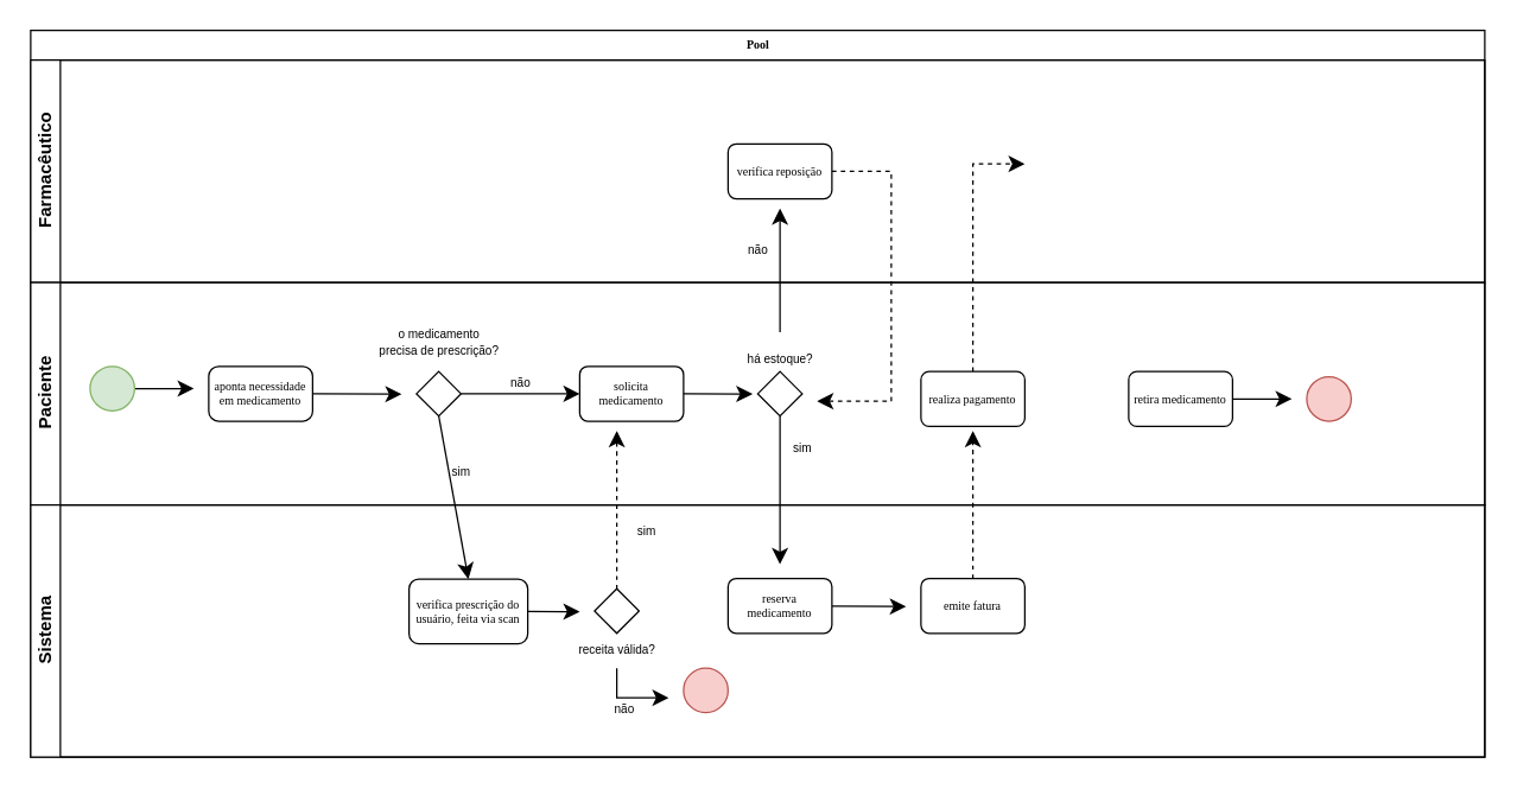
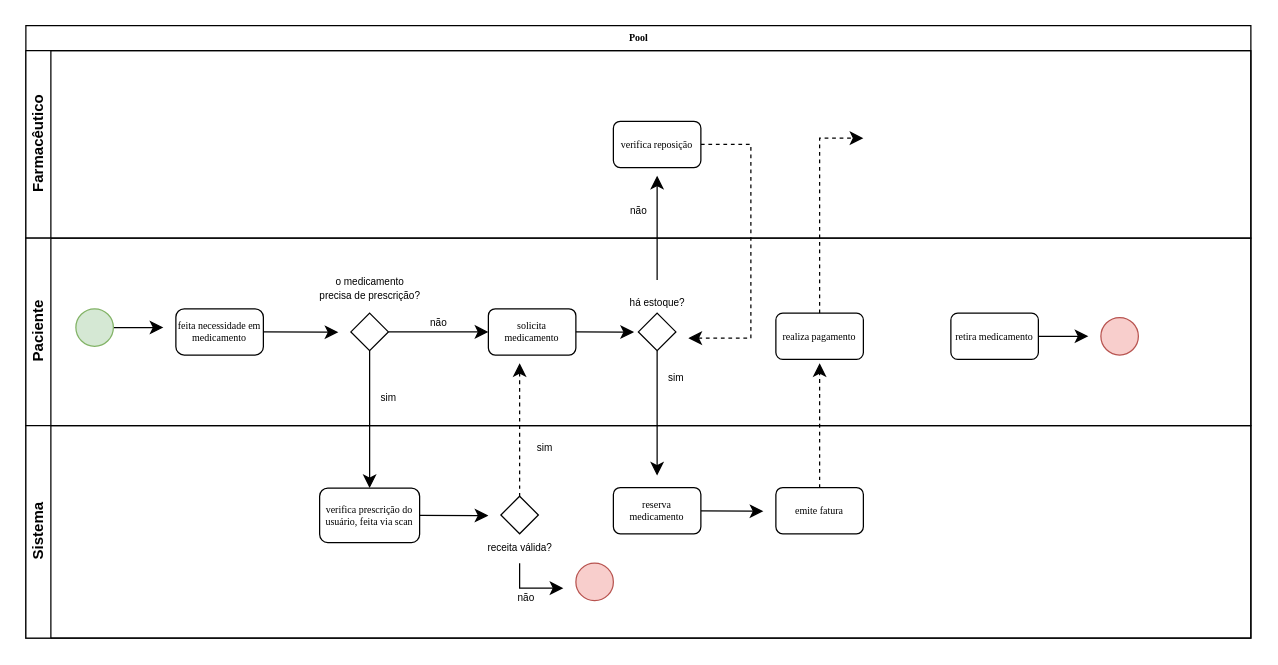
  <mxCell id="0" />
  <mxCell id="1" parent="0" />
  <mxCell id="2" value="Pool" style="swimlane;html=1;childLayout=stackLayout;horizontal=1;startSize=20;horizontalStack=0;rounded=0;shadow=0;labelBackgroundColor=none;strokeWidth=1;fontFamily=Verdana;fontSize=8;align=center;" parent="1" vertex="1"><mxGeometry x="20" y="20" width="980" height="490" as="geometry" /></mxCell>
  <mxCell id="3" value="Farmacêutico" style="swimlane;html=1;startSize=20;horizontal=0;" parent="2" vertex="1"><mxGeometry y="20" width="980" height="150" as="geometry" /></mxCell>
  <mxCell id="4" style="edgeStyle=none;curved=0;rounded=0;orthogonalLoop=1;jettySize=auto;html=1;fontSize=12;startSize=8;endSize=8;dashed=1;" edge="1" parent="3" source="5"><mxGeometry relative="1" as="geometry"><mxPoint x="530" y="230" as="targetPoint" /><Array as="points"><mxPoint x="580" y="75" /><mxPoint x="580" y="150" /><mxPoint x="580" y="230" /></Array></mxGeometry></mxCell>
  <mxCell id="5" value="verifica reposição" style="rounded=1;whiteSpace=wrap;html=1;shadow=0;labelBackgroundColor=none;strokeWidth=1;fontFamily=Verdana;fontSize=8;align=center;" vertex="1" parent="3"><mxGeometry x="470" y="56.5" width="70" height="37" as="geometry" /></mxCell>
  <mxCell id="6" value="&lt;span style=&quot;font-size: 8px;&quot;&gt;não&lt;/span&gt;" style="text;html=1;align=center;verticalAlign=middle;resizable=0;points=[];autosize=1;strokeColor=none;fillColor=none;fontSize=16;" vertex="1" parent="3"><mxGeometry x="470" y="110" width="40" height="30" as="geometry" /></mxCell>
  <mxCell id="7" value="Paciente" style="swimlane;html=1;startSize=20;horizontal=0;" parent="2" vertex="1"><mxGeometry y="170" width="980" height="150" as="geometry" /></mxCell>
  <mxCell id="8" style="edgeStyle=none;curved=1;rounded=0;orthogonalLoop=1;jettySize=auto;html=1;fontSize=12;startSize=8;endSize=8;" edge="1" parent="7" source="9"><mxGeometry relative="1" as="geometry"><mxPoint x="110" y="71.5" as="targetPoint" /></mxGeometry></mxCell>
  <mxCell id="9" value="" style="ellipse;whiteSpace=wrap;html=1;rounded=0;shadow=0;labelBackgroundColor=none;strokeWidth=1;fontFamily=Verdana;fontSize=8;align=center;fillColor=#d5e8d4;strokeColor=#82b366;" parent="7" vertex="1"><mxGeometry x="40" y="56.5" width="30" height="30" as="geometry" /></mxCell>
  <mxCell id="10" style="edgeStyle=none;curved=1;rounded=0;orthogonalLoop=1;jettySize=auto;html=1;exitX=1;exitY=0.5;exitDx=0;exitDy=0;fontSize=12;startSize=8;endSize=8;" edge="1" parent="7" source="11"><mxGeometry relative="1" as="geometry"><mxPoint x="250" y="75.286" as="targetPoint" /></mxGeometry></mxCell>
- <mxCell id="11" value="aponta necessidade em medicamento" style="rounded=1;whiteSpace=wrap;html=1;shadow=0;labelBackgroundColor=none;strokeWidth=1;fontFamily=Verdana;fontSize=8;align=center;arcSize=18;" vertex="1" parent="7"><mxGeometry x="120" y="56.5" width="70" height="37" as="geometry" /></mxCell>
+ <mxCell id="11" value="feita necessidade em medicamento" style="rounded=1;whiteSpace=wrap;html=1;shadow=0;labelBackgroundColor=none;strokeWidth=1;fontFamily=Verdana;fontSize=8;align=center;arcSize=18;" vertex="1" parent="7"><mxGeometry x="120" y="56.5" width="70" height="37" as="geometry" /></mxCell>
  <mxCell id="12" value="solicita medicamento" style="rounded=1;whiteSpace=wrap;html=1;shadow=0;labelBackgroundColor=none;strokeWidth=1;fontFamily=Verdana;fontSize=8;align=center;" vertex="1" parent="7"><mxGeometry x="370" y="56.5" width="70" height="37" as="geometry" /></mxCell>
  <mxCell id="13" style="edgeStyle=none;curved=1;rounded=0;orthogonalLoop=1;jettySize=auto;html=1;exitX=1;exitY=0.5;exitDx=0;exitDy=0;exitPerimeter=0;entryX=0;entryY=0.5;entryDx=0;entryDy=0;fontSize=12;startSize=8;endSize=8;" edge="1" parent="7" source="14" target="12"><mxGeometry relative="1" as="geometry" /></mxCell>
  <mxCell id="14" value="" style="strokeWidth=1;html=1;shape=mxgraph.flowchart.decision;whiteSpace=wrap;rounded=1;shadow=0;labelBackgroundColor=none;fontFamily=Verdana;fontSize=8;align=center;" vertex="1" parent="7"><mxGeometry x="260" y="60.0" width="30" height="30" as="geometry" /></mxCell>
  <mxCell id="15" value="&lt;font style=&quot;font-size: 8px;&quot;&gt;o medicamento&lt;/font&gt;&lt;div style=&quot;font-size: 8px;&quot;&gt;&lt;font style=&quot;font-size: 8px;&quot;&gt;precisa de prescrição?&lt;/font&gt;&lt;/div&gt;" style="text;html=1;align=center;verticalAlign=middle;resizable=0;points=[];autosize=1;strokeColor=none;fillColor=none;fontSize=16;" vertex="1" parent="7"><mxGeometry x="225" y="16.5" width="100" height="40" as="geometry" /></mxCell>
  <mxCell id="16" style="edgeStyle=none;curved=0;rounded=0;orthogonalLoop=1;jettySize=auto;html=1;fontSize=12;startSize=8;endSize=8;dashed=1;" edge="1" parent="7" source="17"><mxGeometry relative="1" as="geometry"><mxPoint x="670" y="-80" as="targetPoint" /><Array as="points"><mxPoint x="635" y="-80" /><mxPoint x="660" y="-80" /></Array></mxGeometry></mxCell>
  <mxCell id="17" value="realiza pagamento" style="rounded=1;whiteSpace=wrap;html=1;shadow=0;labelBackgroundColor=none;strokeWidth=1;fontFamily=Verdana;fontSize=8;align=center;" vertex="1" parent="7"><mxGeometry x="600" y="60" width="70" height="37" as="geometry" /></mxCell>
  <mxCell id="18" style="edgeStyle=none;curved=1;rounded=0;orthogonalLoop=1;jettySize=auto;html=1;fontSize=12;startSize=8;endSize=8;" edge="1" parent="7" source="19"><mxGeometry relative="1" as="geometry"><mxPoint x="850.0" y="78.5" as="targetPoint" /></mxGeometry></mxCell>
  <mxCell id="19" value="retira medicamento" style="rounded=1;whiteSpace=wrap;html=1;shadow=0;labelBackgroundColor=none;strokeWidth=1;fontFamily=Verdana;fontSize=8;align=center;" vertex="1" parent="7"><mxGeometry x="740" y="60" width="70" height="37" as="geometry" /></mxCell>
  <mxCell id="20" value="&lt;span style=&quot;font-size: 8px;&quot;&gt;não&lt;/span&gt;" style="text;html=1;align=center;verticalAlign=middle;resizable=0;points=[];autosize=1;strokeColor=none;fillColor=none;fontSize=16;" vertex="1" parent="7"><mxGeometry x="310" y="50" width="40" height="30" as="geometry" /></mxCell>
  <mxCell id="21" value="&lt;span style=&quot;font-size: 8px;&quot;&gt;sim&lt;/span&gt;" style="text;html=1;align=center;verticalAlign=middle;resizable=0;points=[];autosize=1;strokeColor=none;fillColor=none;fontSize=16;" vertex="1" parent="7"><mxGeometry x="270" y="110" width="40" height="30" as="geometry" /></mxCell>
  <mxCell id="22" style="edgeStyle=none;curved=1;rounded=0;orthogonalLoop=1;jettySize=auto;html=1;fontSize=12;startSize=8;endSize=8;" edge="1" parent="7" source="23"><mxGeometry relative="1" as="geometry"><mxPoint x="505" y="190" as="targetPoint" /></mxGeometry></mxCell>
  <mxCell id="23" value="" style="strokeWidth=1;html=1;shape=mxgraph.flowchart.decision;whiteSpace=wrap;rounded=1;shadow=0;labelBackgroundColor=none;fontFamily=Verdana;fontSize=8;align=center;" parent="7" vertex="1"><mxGeometry x="490" y="60.0" width="30" height="30" as="geometry" /></mxCell>
  <mxCell id="24" style="edgeStyle=none;curved=1;rounded=0;orthogonalLoop=1;jettySize=auto;html=1;fontSize=12;startSize=8;endSize=8;" edge="1" parent="7" source="25"><mxGeometry relative="1" as="geometry"><mxPoint x="505" y="-50" as="targetPoint" /></mxGeometry></mxCell>
  <mxCell id="25" value="&lt;span style=&quot;font-size: 8px;&quot;&gt;há estoque?&lt;/span&gt;" style="text;html=1;align=center;verticalAlign=middle;resizable=0;points=[];autosize=1;strokeColor=none;fillColor=none;fontSize=16;" vertex="1" parent="7"><mxGeometry x="470" y="33.5" width="70" height="30" as="geometry" /></mxCell>
  <mxCell id="26" style="edgeStyle=none;curved=1;rounded=0;orthogonalLoop=1;jettySize=auto;html=1;entryX=-0.116;entryY=0.506;entryDx=0;entryDy=0;entryPerimeter=0;fontSize=12;startSize=8;endSize=8;" edge="1" parent="7" source="12" target="23"><mxGeometry relative="1" as="geometry" /></mxCell>
  <mxCell id="27" value="" style="ellipse;whiteSpace=wrap;html=1;rounded=0;shadow=0;labelBackgroundColor=none;strokeWidth=1;fontFamily=Verdana;fontSize=8;align=center;fillColor=#f8cecc;strokeColor=#b85450;" vertex="1" parent="7"><mxGeometry x="860" y="63.5" width="30" height="30" as="geometry" /></mxCell>
  <mxCell id="28" value="&lt;span style=&quot;font-size: 8px;&quot;&gt;sim&lt;/span&gt;" style="text;html=1;align=center;verticalAlign=middle;resizable=0;points=[];autosize=1;strokeColor=none;fillColor=none;fontSize=16;" vertex="1" parent="7"><mxGeometry x="500" y="93.5" width="40" height="30" as="geometry" /></mxCell>
  <mxCell id="29" value="Sistema" style="swimlane;html=1;startSize=20;horizontal=0;" vertex="1" parent="2"><mxGeometry y="320" width="980" height="170" as="geometry" /></mxCell>
  <mxCell id="30" style="edgeStyle=none;curved=1;rounded=0;orthogonalLoop=1;jettySize=auto;html=1;fontSize=12;startSize=8;endSize=8;dashed=1;" edge="1" parent="29" source="31"><mxGeometry relative="1" as="geometry"><mxPoint x="635.0" y="-50" as="targetPoint" /></mxGeometry></mxCell>
  <mxCell id="31" value="emite fatura" style="rounded=1;whiteSpace=wrap;html=1;shadow=0;labelBackgroundColor=none;strokeWidth=1;fontFamily=Verdana;fontSize=8;align=center;" vertex="1" parent="29"><mxGeometry x="600" y="49.5" width="70" height="37" as="geometry" /></mxCell>
  <mxCell id="32" style="edgeStyle=none;curved=1;rounded=0;orthogonalLoop=1;jettySize=auto;html=1;exitX=1;exitY=0.5;exitDx=0;exitDy=0;fontSize=12;startSize=8;endSize=8;" edge="1" parent="29" source="33"><mxGeometry relative="1" as="geometry"><mxPoint x="370.0" y="71.966" as="targetPoint" /></mxGeometry></mxCell>
- <mxCell id="33" value="verifica prescrição do usuário, feita via scan" style="rounded=1;whiteSpace=wrap;html=1;shadow=0;labelBackgroundColor=none;strokeWidth=1;fontFamily=Verdana;fontSize=8;align=center;" vertex="1" parent="29"><mxGeometry x="255" y="50" width="80" height="43.5" as="geometry" /></mxCell>
+ <mxCell id="33" value="verifica prescrição do usuário, feita via scan" style="rounded=1;whiteSpace=wrap;html=1;shadow=0;labelBackgroundColor=none;strokeWidth=1;fontFamily=Verdana;fontSize=8;align=center;" vertex="1" parent="29"><mxGeometry x="235" y="50" width="80" height="43.5" as="geometry" /></mxCell>
  <mxCell id="34" style="edgeStyle=none;curved=1;rounded=0;orthogonalLoop=1;jettySize=auto;html=1;fontSize=12;startSize=8;endSize=8;" edge="1" parent="29" source="35"><mxGeometry relative="1" as="geometry"><mxPoint x="590.0" y="68.5" as="targetPoint" /></mxGeometry></mxCell>
  <mxCell id="35" value="reserva medicamento" style="rounded=1;whiteSpace=wrap;html=1;shadow=0;labelBackgroundColor=none;strokeWidth=1;fontFamily=Verdana;fontSize=8;align=center;" parent="29" vertex="1"><mxGeometry x="470" y="49.5" width="70" height="37" as="geometry" /></mxCell>
  <mxCell id="36" style="edgeStyle=none;curved=1;rounded=0;orthogonalLoop=1;jettySize=auto;html=1;fontSize=12;startSize=8;endSize=8;dashed=1;" edge="1" parent="29" source="37"><mxGeometry relative="1" as="geometry"><mxPoint x="395.0" y="-50" as="targetPoint" /></mxGeometry></mxCell>
  <mxCell id="37" value="" style="strokeWidth=1;html=1;shape=mxgraph.flowchart.decision;whiteSpace=wrap;rounded=1;shadow=0;labelBackgroundColor=none;fontFamily=Verdana;fontSize=8;align=center;" vertex="1" parent="29"><mxGeometry x="380" y="56.5" width="30" height="30" as="geometry" /></mxCell>
  <mxCell id="38" style="edgeStyle=none;curved=0;rounded=0;orthogonalLoop=1;jettySize=auto;html=1;fontSize=12;startSize=8;endSize=8;" edge="1" parent="29" source="39"><mxGeometry relative="1" as="geometry"><mxPoint x="430" y="130" as="targetPoint" /><Array as="points"><mxPoint x="395" y="130" /></Array></mxGeometry></mxCell>
  <mxCell id="39" value="&lt;span style=&quot;font-size: 8px;&quot;&gt;receita válida?&lt;/span&gt;" style="text;html=1;align=center;verticalAlign=middle;resizable=0;points=[];autosize=1;strokeColor=none;fillColor=none;fontSize=16;" vertex="1" parent="29"><mxGeometry x="355" y="80" width="80" height="30" as="geometry" /></mxCell>
  <mxCell id="40" value="&lt;span style=&quot;font-size: 8px;&quot;&gt;sim&lt;/span&gt;" style="text;html=1;align=center;verticalAlign=middle;resizable=0;points=[];autosize=1;strokeColor=none;fillColor=none;fontSize=16;" vertex="1" parent="29"><mxGeometry x="395" width="40" height="30" as="geometry" /></mxCell>
  <mxCell id="41" value="" style="ellipse;whiteSpace=wrap;html=1;rounded=0;shadow=0;labelBackgroundColor=none;strokeWidth=1;fontFamily=Verdana;fontSize=8;align=center;fillColor=#f8cecc;strokeColor=#b85450;" vertex="1" parent="29"><mxGeometry x="440" y="110" width="30" height="30" as="geometry" /></mxCell>
  <mxCell id="42" value="&lt;span style=&quot;font-size: 8px;&quot;&gt;não&lt;/span&gt;" style="text;html=1;align=center;verticalAlign=middle;resizable=0;points=[];autosize=1;strokeColor=none;fillColor=none;fontSize=16;" vertex="1" parent="29"><mxGeometry x="380" y="120" width="40" height="30" as="geometry" /></mxCell>
  <mxCell id="43" style="edgeStyle=none;curved=1;rounded=0;orthogonalLoop=1;jettySize=auto;html=1;exitX=0.5;exitY=1;exitDx=0;exitDy=0;exitPerimeter=0;entryX=0.5;entryY=0;entryDx=0;entryDy=0;fontSize=12;startSize=8;endSize=8;" edge="1" parent="2" source="14" target="33"><mxGeometry relative="1" as="geometry" /></mxCell>
